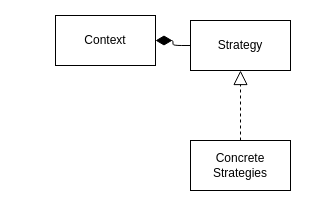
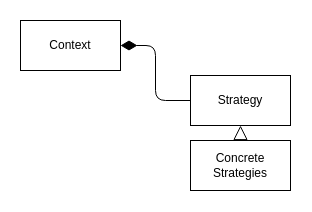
  <mxCell id="0" />
  <mxCell id="1" parent="0" />
- <mxCell id="2" value="Context" style="rounded=0;whiteSpace=wrap;html=1;" vertex="1" parent="1"><mxGeometry x="55" y="15" width="100" height="50" as="geometry" /></mxCell>
- <mxCell id="3" value="Strategy" style="rounded=0;whiteSpace=wrap;html=1;" vertex="1" parent="1"><mxGeometry x="190" y="20" width="100" height="50" as="geometry" /></mxCell>
+ <mxCell id="2" value="Context" style="rounded=0;whiteSpace=wrap;html=1;" vertex="1" parent="1"><mxGeometry x="20" y="20" width="100" height="50" as="geometry" /></mxCell>
+ <mxCell id="3" value="Strategy" style="rounded=0;whiteSpace=wrap;html=1;" vertex="1" parent="1"><mxGeometry x="190" y="75" width="100" height="50" as="geometry" /></mxCell>
  <mxCell id="4" value="" style="endArrow=none;html=1;endSize=12;startArrow=diamondThin;startSize=14;startFill=1;edgeStyle=orthogonalEdgeStyle;align=left;verticalAlign=bottom;entryX=0;entryY=0.5;entryDx=0;entryDy=0;exitX=1;exitY=0.5;exitDx=0;exitDy=0;" edge="1" parent="1" source="2" target="3"><mxGeometry x="-1" y="3" relative="1" as="geometry"><mxPoint x="130" y="45" as="sourcePoint" /><mxPoint x="170" y="45" as="targetPoint" /></mxGeometry></mxCell>
  <mxCell id="5" value="Concrete Strategies" style="rounded=0;whiteSpace=wrap;html=1;" vertex="1" parent="1"><mxGeometry x="190" y="140" width="100" height="50" as="geometry" /></mxCell>
  <mxCell id="6" value="" style="endArrow=block;dashed=1;endFill=0;endSize=12;html=1;exitX=0.5;exitY=0;exitDx=0;exitDy=0;entryX=0.5;entryY=1;entryDx=0;entryDy=0;" edge="1" parent="1" source="5" target="3"><mxGeometry width="160" relative="1" as="geometry"><mxPoint x="160" y="160" as="sourcePoint" /><mxPoint x="320" y="160" as="targetPoint" /></mxGeometry></mxCell>
